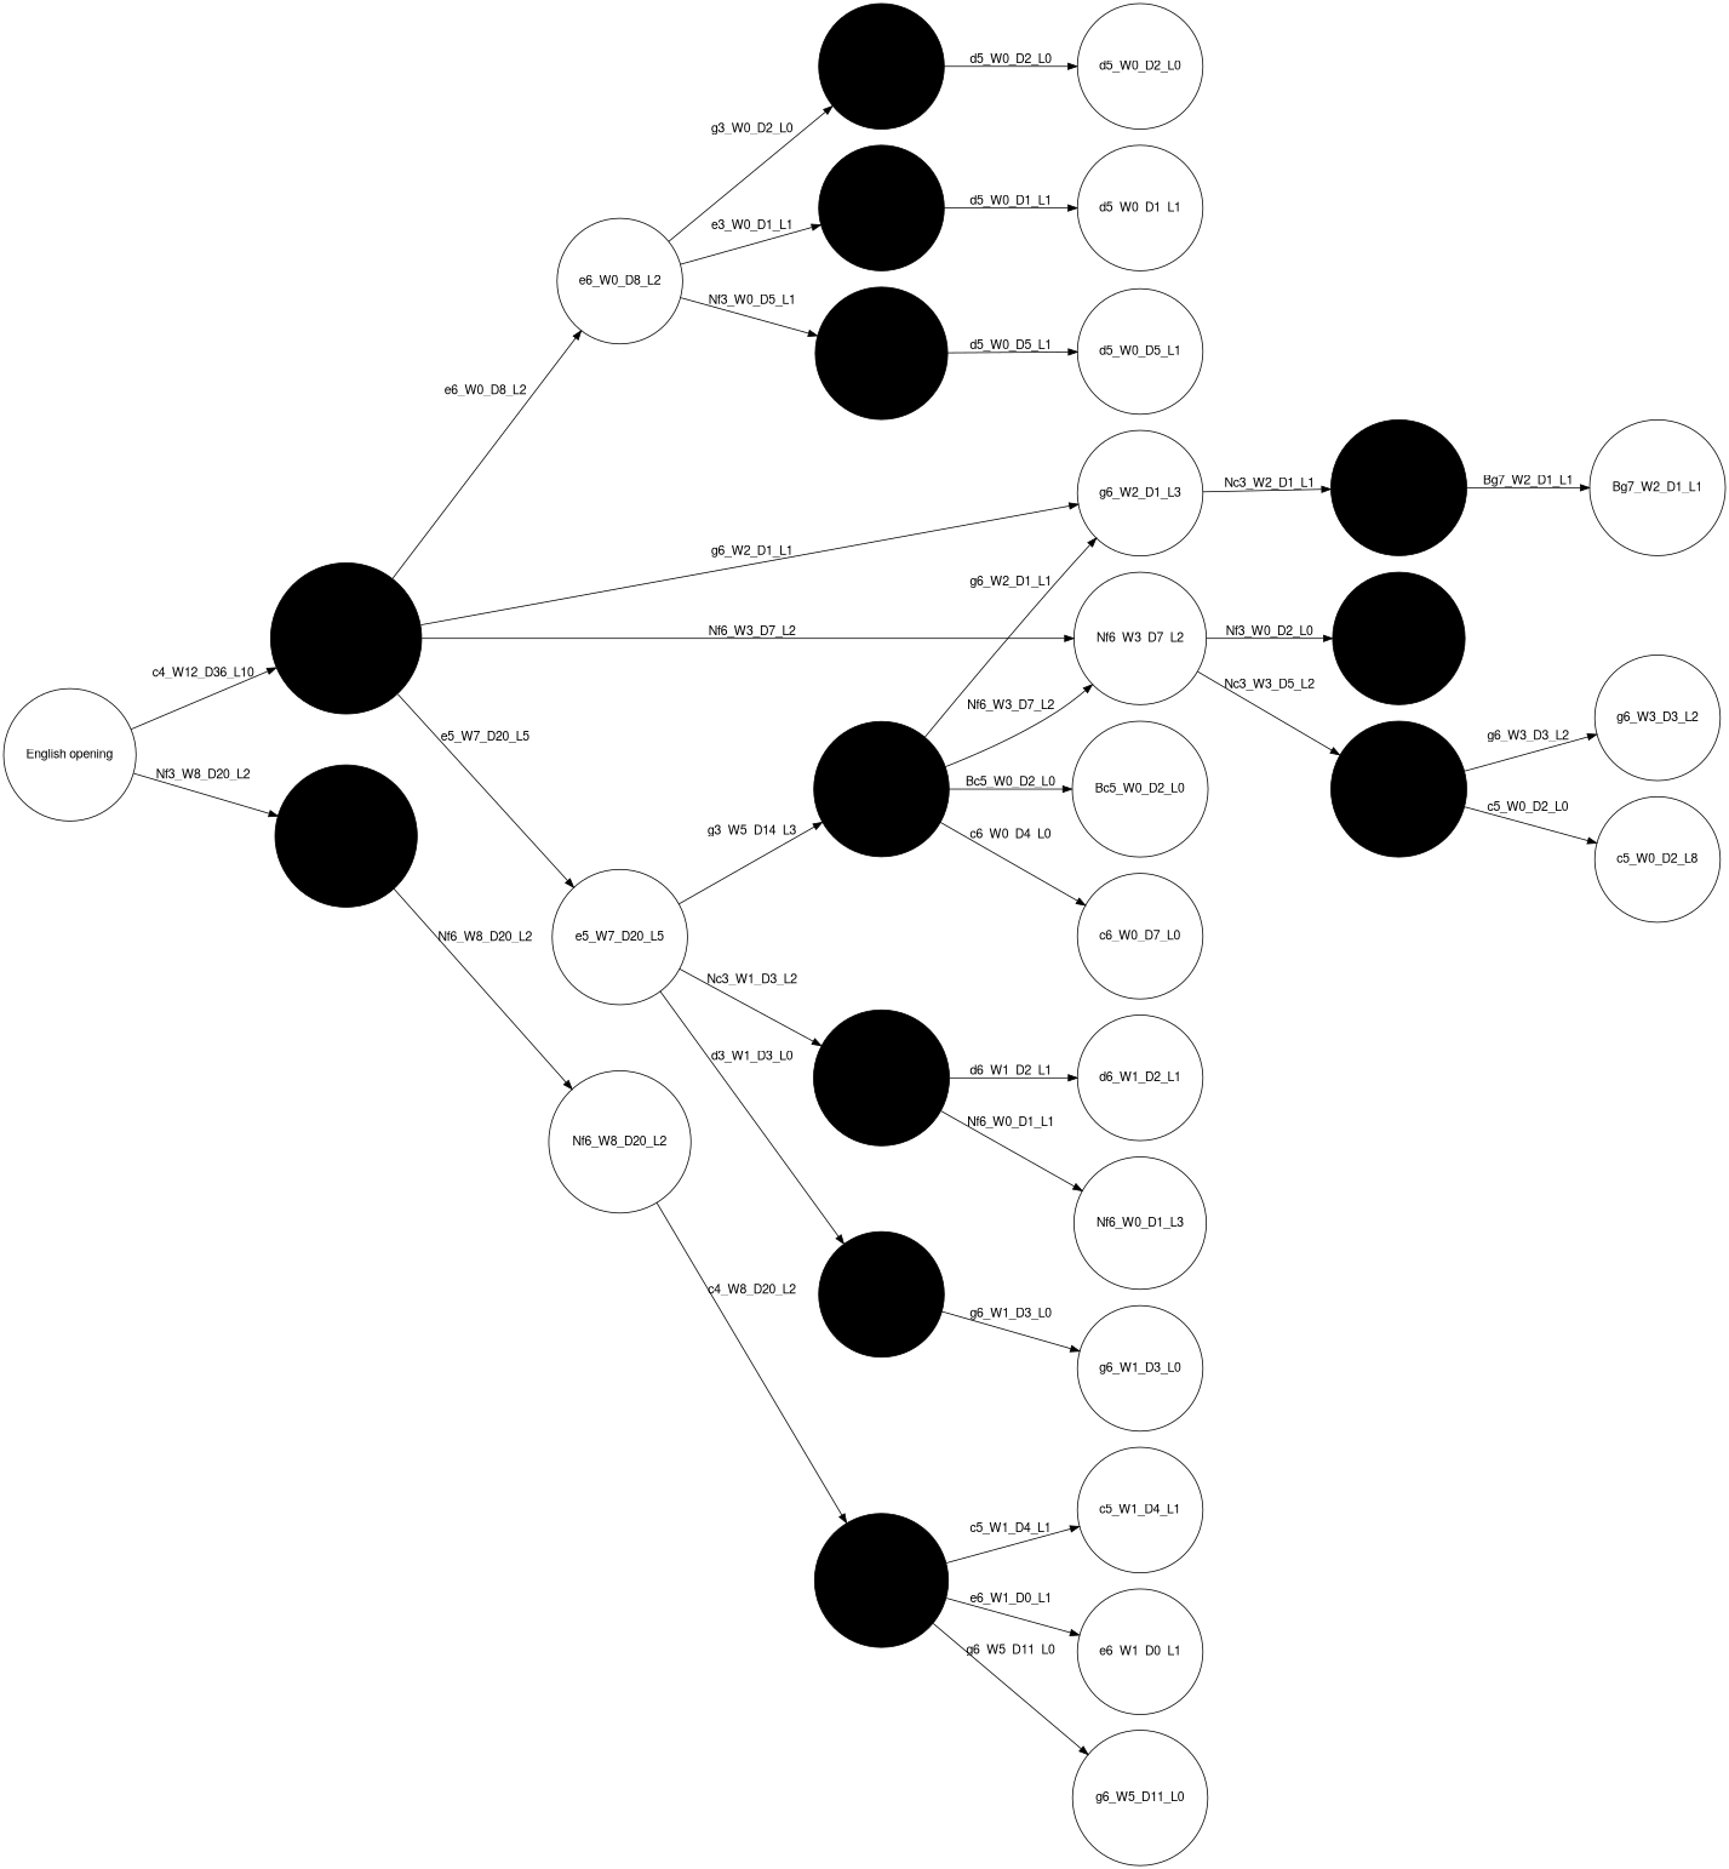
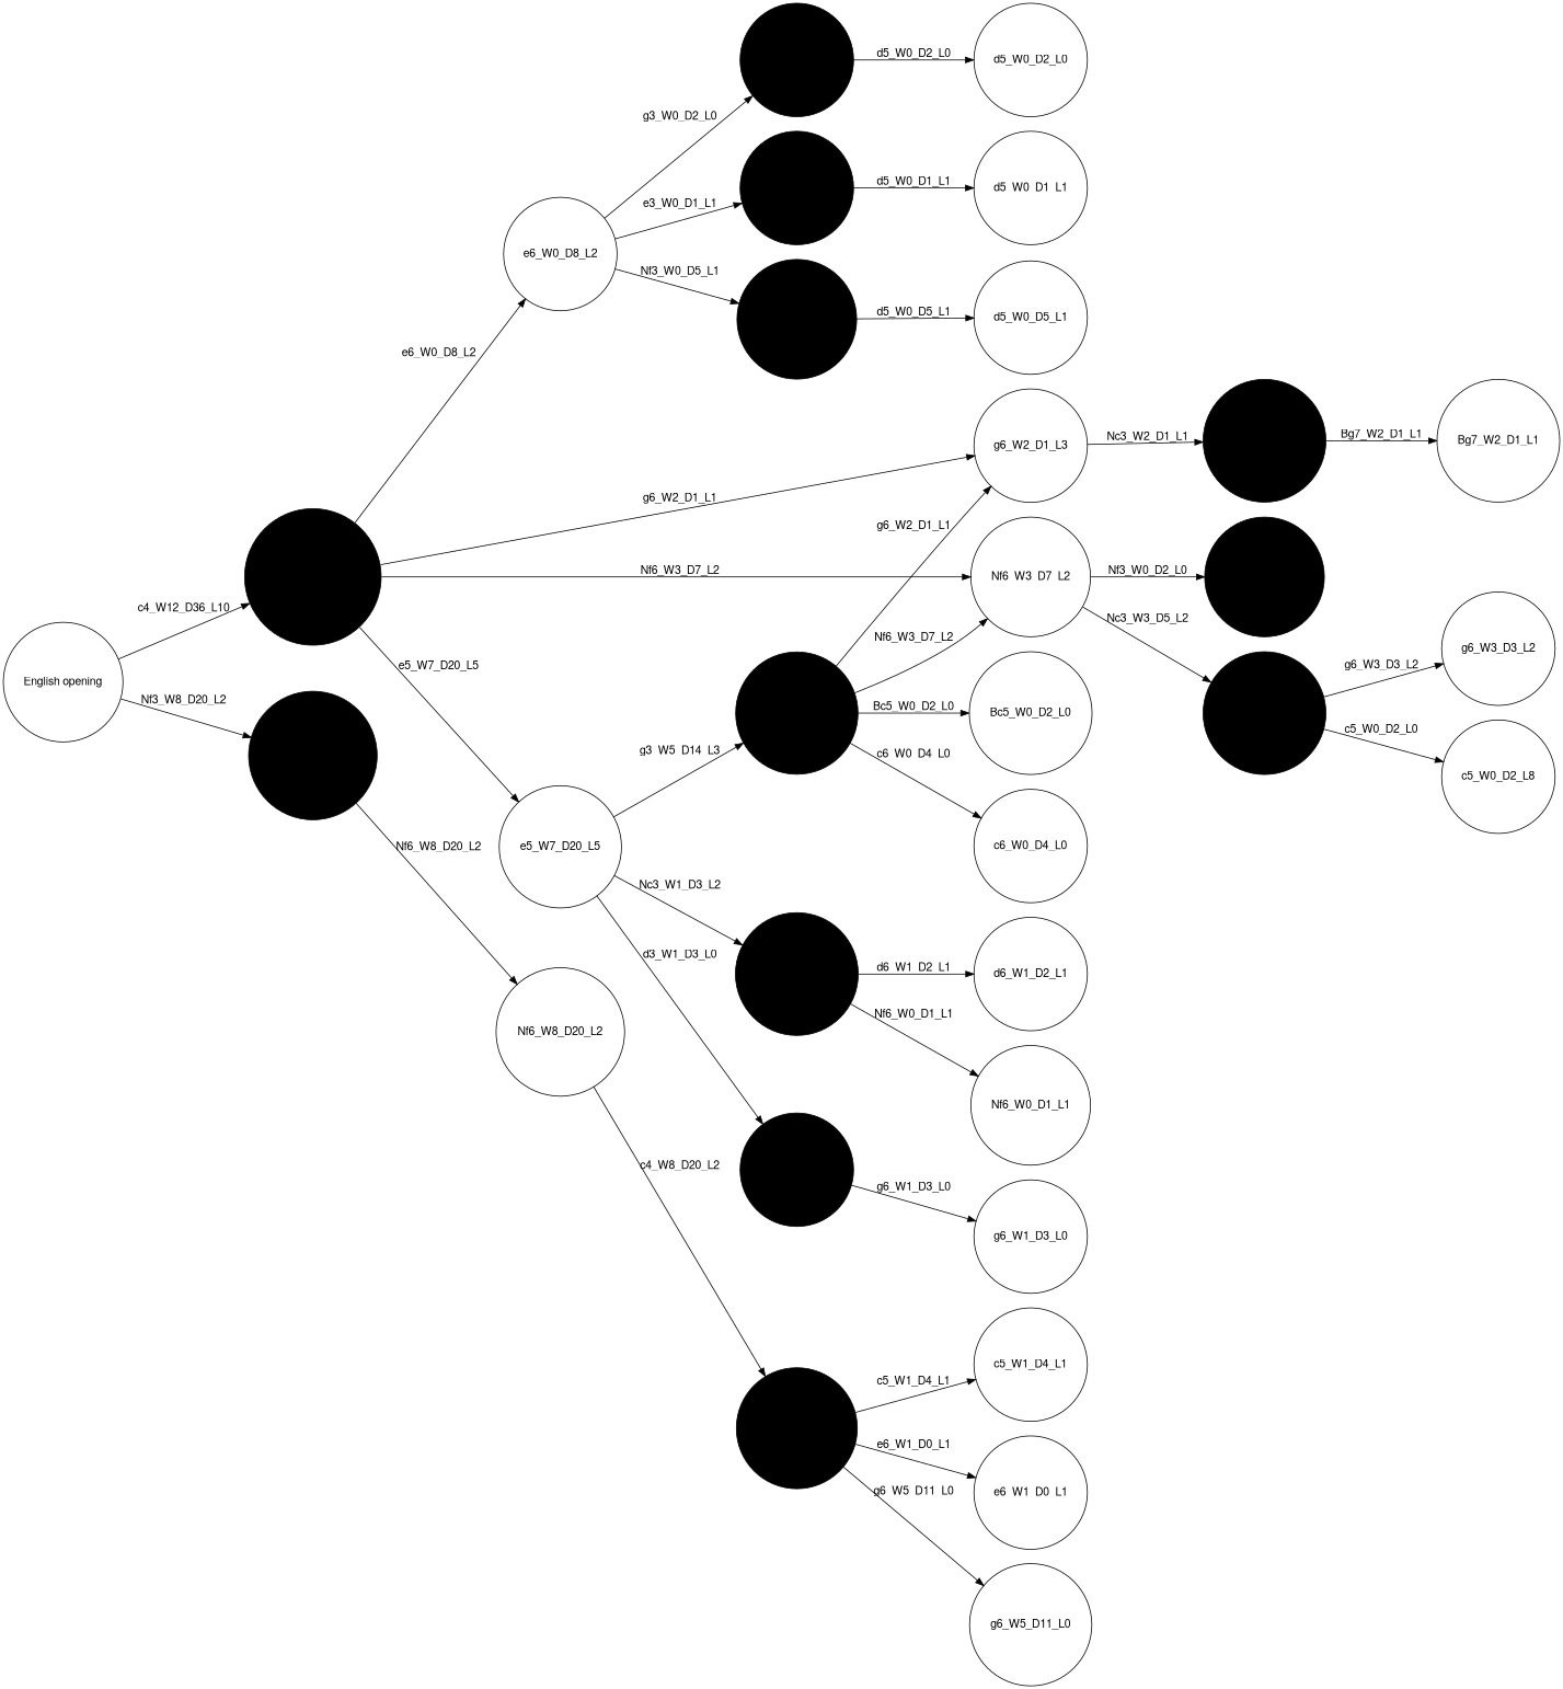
  digraph {
    fontname="Helvetica,Arial,sans-serif"
    fontsize=30
    labelloc=t
    rankdir=LR
    splines=true
    node [fillcolor=white filledcolor=white fontname="Helvetica,Arial,sans-serif" shape=circle style=filled]
    edge [fontname="Helvetica,Arial,sans-serif"]
    n1 [label="English opening"]
    c4_W12_D36_L10 [fillcolor=black]
    Nf3_W8_D20_L2 [fillcolor=black]
    e5_W7_D20_L5
    e6_W0_D8_L2
    n6 [label=g6_W2_D1_L3]
    Nf6_W3_D7_L2
    Nf6_W8_D20_L2
    g3_W5_D14_L3 [fillcolor=black]
    Nc3_W1_D3_L2 [fillcolor=black]
    d3_W1_D3_L0 [fillcolor=black]
    g3_W0_D2_L0 [fillcolor=black]
    e3_W0_D1_L1 [fillcolor=black]
    Nf3_W0_D5_L1 [fillcolor=black]
    Nc3_W2_D1_L1 [fillcolor=black]
    Nc3_W3_D5_L2 [fillcolor=black]
    Nf3_W0_D2_L0 [fillcolor=black]
    c4_W8_D20_L2 [fillcolor=black]
    Bc5_W0_D2_L0
-   c6_W0_D4_L0 [label=c6_W0_D7_L0]
+   c6_W0_D4_L0
    d6_W1_D2_L1
-   Nf6_W0_D1_L1 [label=Nf6_W0_D1_L3]
+   Nf6_W0_D1_L1
    g6_W1_D3_L0
    d5_W0_D2_L0
    d5_W0_D1_L1
    d5_W0_D5_L1
    Bg7_W2_D1_L1
    n28 [label=c5_W0_D2_L8]
    g6_W3_D3_L2
    c5_W1_D4_L1
    e6_W1_D0_L1
    g6_W5_D11_L0
    n1 -> c4_W12_D36_L10 [label=c4_W12_D36_L10]
    n1 -> Nf3_W8_D20_L2 [label=Nf3_W8_D20_L2]
    c4_W12_D36_L10 -> e5_W7_D20_L5 [label=e5_W7_D20_L5]
    c4_W12_D36_L10 -> e6_W0_D8_L2 [label=e6_W0_D8_L2]
    c4_W12_D36_L10 -> n6 [label=g6_W2_D1_L1]
    c4_W12_D36_L10 -> Nf6_W3_D7_L2 [label=Nf6_W3_D7_L2]
    Nf3_W8_D20_L2 -> Nf6_W8_D20_L2 [label=Nf6_W8_D20_L2]
    e5_W7_D20_L5 -> g3_W5_D14_L3 [label=g3_W5_D14_L3]
    e5_W7_D20_L5 -> Nc3_W1_D3_L2 [label=Nc3_W1_D3_L2]
    e5_W7_D20_L5 -> d3_W1_D3_L0 [label=d3_W1_D3_L0]
    e6_W0_D8_L2 -> g3_W0_D2_L0 [label=g3_W0_D2_L0]
    e6_W0_D8_L2 -> e3_W0_D1_L1 [label=e3_W0_D1_L1]
    e6_W0_D8_L2 -> Nf3_W0_D5_L1 [label=Nf3_W0_D5_L1]
    n6 -> Nc3_W2_D1_L1 [label=Nc3_W2_D1_L1]
    Nf6_W3_D7_L2 -> Nc3_W3_D5_L2 [label=Nc3_W3_D5_L2]
    Nf6_W3_D7_L2 -> Nf3_W0_D2_L0 [label=Nf3_W0_D2_L0]
    Nf6_W8_D20_L2 -> c4_W8_D20_L2 [label=c4_W8_D20_L2]
    g3_W5_D14_L3 -> n6 [label=g6_W2_D1_L1]
    g3_W5_D14_L3 -> Nf6_W3_D7_L2 [label=Nf6_W3_D7_L2]
    g3_W5_D14_L3 -> Bc5_W0_D2_L0 [label=Bc5_W0_D2_L0]
    g3_W5_D14_L3 -> c6_W0_D4_L0 [label=c6_W0_D4_L0]
    Nc3_W1_D3_L2 -> d6_W1_D2_L1 [label=d6_W1_D2_L1]
    Nc3_W1_D3_L2 -> Nf6_W0_D1_L1 [label=Nf6_W0_D1_L1]
    d3_W1_D3_L0 -> g6_W1_D3_L0 [label=g6_W1_D3_L0]
    g3_W0_D2_L0 -> d5_W0_D2_L0 [label=d5_W0_D2_L0]
    e3_W0_D1_L1 -> d5_W0_D1_L1 [label=d5_W0_D1_L1]
    Nf3_W0_D5_L1 -> d5_W0_D5_L1 [label=d5_W0_D5_L1]
    Nc3_W2_D1_L1 -> Bg7_W2_D1_L1 [label=Bg7_W2_D1_L1]
    Nc3_W3_D5_L2 -> n28 [label=c5_W0_D2_L0]
    Nc3_W3_D5_L2 -> g6_W3_D3_L2 [label=g6_W3_D3_L2]
    c4_W8_D20_L2 -> c5_W1_D4_L1 [label=c5_W1_D4_L1]
    c4_W8_D20_L2 -> e6_W1_D0_L1 [label=e6_W1_D0_L1]
    c4_W8_D20_L2 -> g6_W5_D11_L0 [label=g6_W5_D11_L0]
  }
